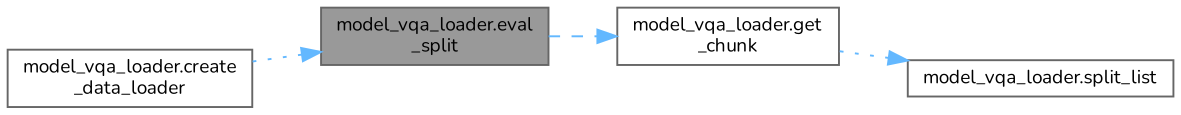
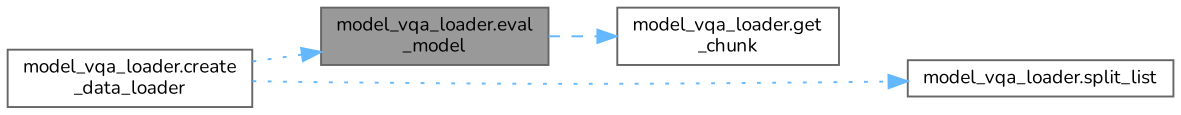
  digraph {
    fontname=Nunito
    rankdir=LR
    node [color=grey40 fillcolor=white fontname=Nunito fontsize=10 shape=box style=filled]
    edge [color=steelblue1 fontname=Nunito fontsize=10 labelfontname=Helvetica labelfontsize=10 style=dotted]
-   n1 [color=gray40 fillcolor=grey60 fontcolor=black height=0.2 label="model_vqa_loader.eval\l_split" width=0.4]
+   n1 [color=gray40 fillcolor=grey60 fontcolor=black height=0.2 label="model_vqa_loader.eval\l_model" width=0.4]
    n2 [height=0.2 label="model_vqa_loader.get\l_chunk" width=0.4]
    n3 [height=0.2 label="model_vqa_loader.create\l_data_loader" width=0.4]
    n4 [height=0.2 label="model_vqa_loader.split_list" width=0.4]
    n1 -> n2 [style=dashed]
-   n2 -> n4
+   n3 -> n4
    n3 -> n1
  }
